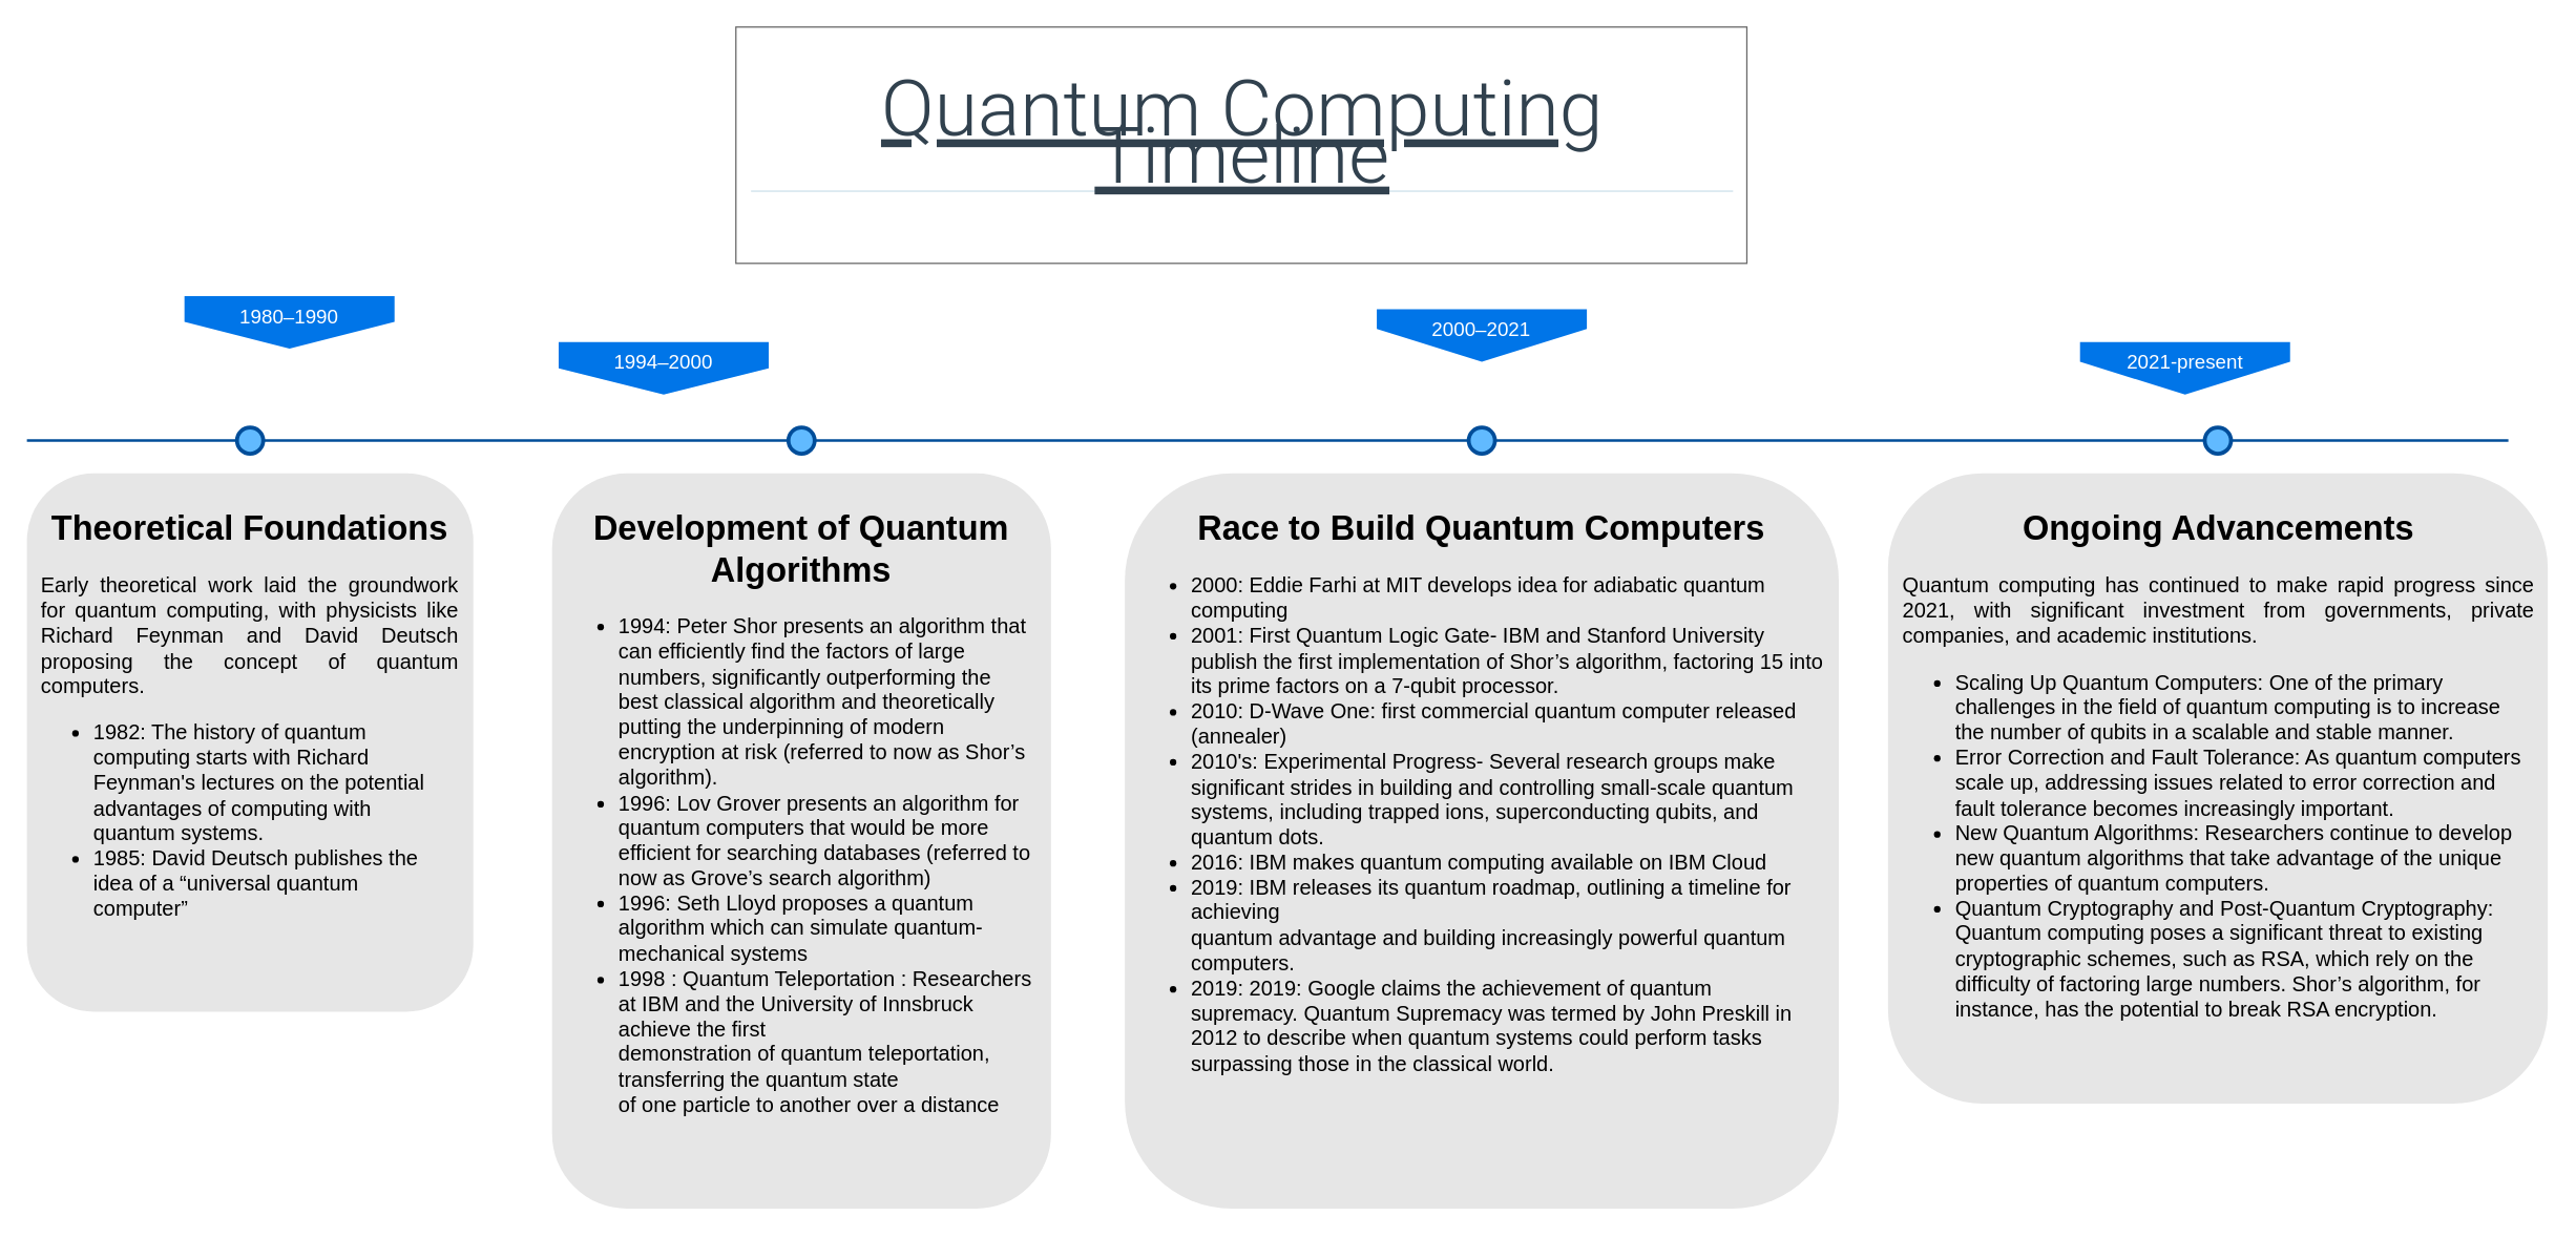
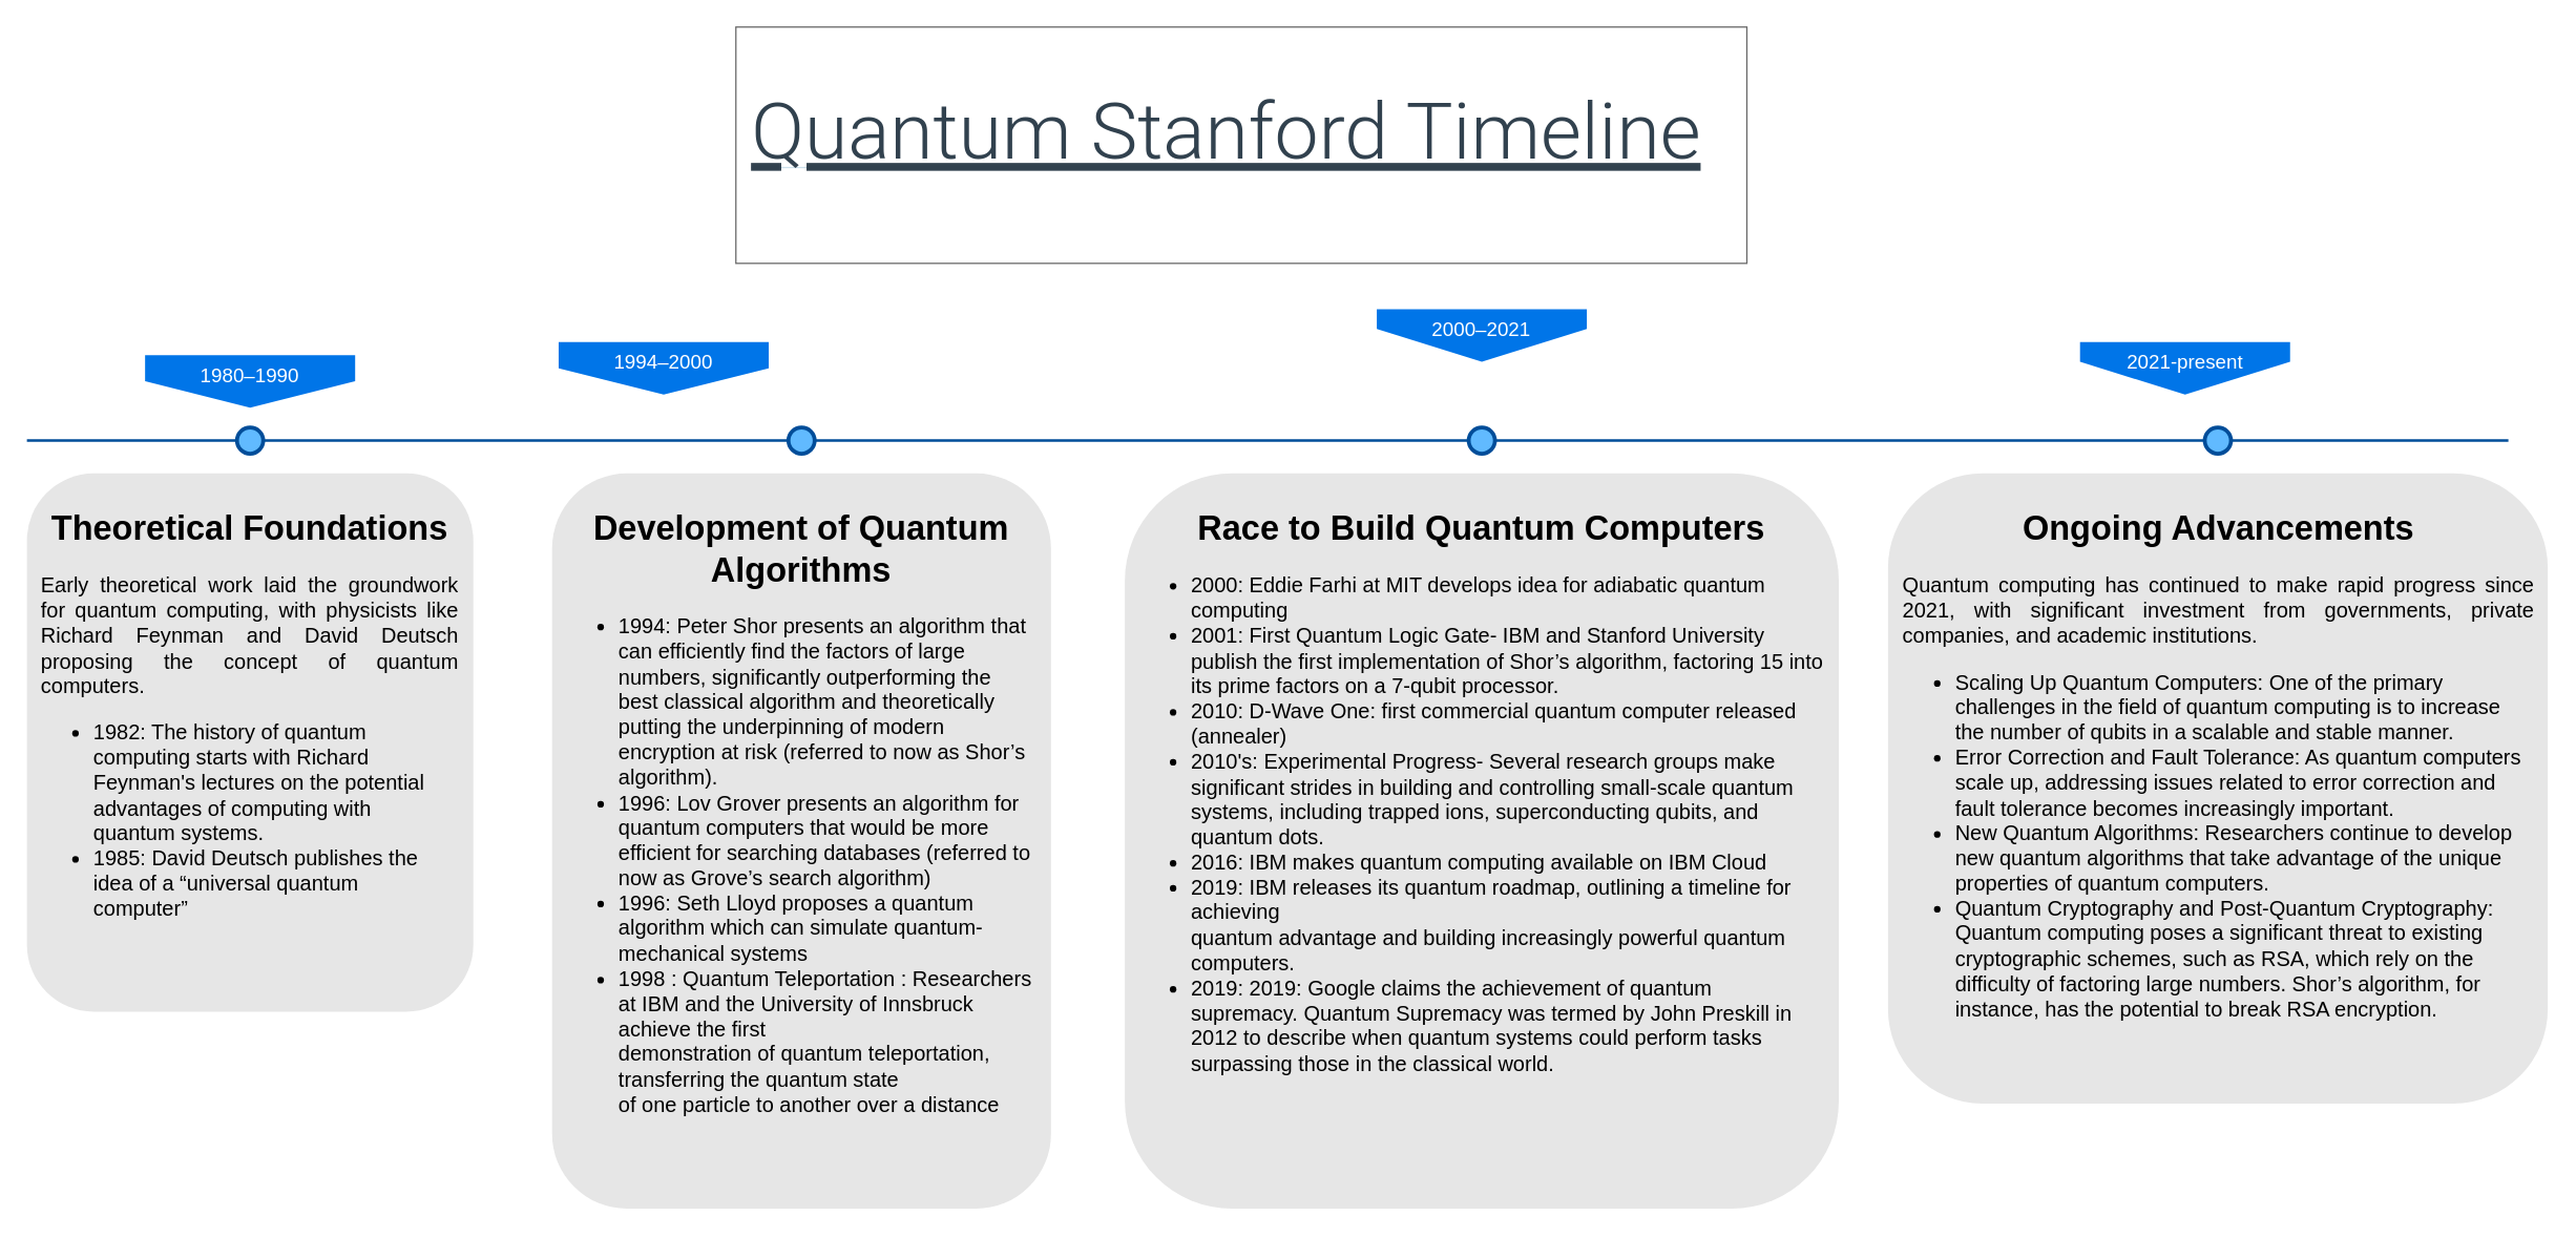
  <mxCell id="0" />
  <mxCell id="1" parent="0" />
  <mxCell id="2" value="" style="line;strokeWidth=2;html=1;fillColor=none;fontSize=28;fontColor=#004D99;strokeColor=#004D99;" parent="1" vertex="1"><mxGeometry x="20" y="330" width="1890" height="10" as="geometry" /></mxCell>
  <mxCell id="3" value="" style="ellipse;whiteSpace=wrap;html=1;fillColor=#61BAFF;fontSize=28;fontColor=#004D99;strokeWidth=3;strokeColor=#004D99;" parent="1" vertex="1"><mxGeometry x="180" y="325" width="20" height="20" as="geometry" /></mxCell>
  <mxCell id="4" value="&lt;h1&gt;Theoretical Foundations&lt;/h1&gt;&lt;p style=&quot;font-size: 16px;&quot; align=&quot;justify&quot;&gt;&lt;font style=&quot;font-size: 16px;&quot;&gt;Early theoretical work laid the groundwork for quantum computing, with physicists like Richard Feynman and David Deutsch proposing the concept of quantum computers.&lt;/font&gt;&lt;/p&gt;&lt;div style=&quot;font-size: 16px;&quot; align=&quot;left&quot;&gt;&lt;ul&gt;&lt;li&gt;&lt;font style=&quot;font-size: 16px;&quot;&gt;1982: The history of quantum computing starts with Richard Feynman's lectures on the potential advantages of computing with quantum systems. &lt;br&gt;&lt;/font&gt;&lt;/li&gt;&lt;li&gt;&lt;font style=&quot;font-size: 16px;&quot;&gt;1985: David Deutsch publishes the idea of a “universal quantum computer”&lt;/font&gt;&lt;br&gt;&lt;br&gt;&lt;/li&gt;&lt;/ul&gt;&lt;/div&gt;" style="text;html=1;spacing=5;spacingTop=0;whiteSpace=wrap;overflow=hidden;strokeColor=none;strokeWidth=3;fillColor=#E6E6E6;fontSize=13;fontColor=#000000;align=center;rounded=1;verticalAlign=top;spacingRight=7;spacingLeft=7;" parent="1" vertex="1"><mxGeometry x="20" y="360" width="340" height="410" as="geometry" /></mxCell>
  <mxCell id="5" value="" style="ellipse;whiteSpace=wrap;html=1;fillColor=#61BAFF;fontSize=28;fontColor=#004D99;strokeWidth=3;strokeColor=#004D99;" vertex="1" parent="1"><mxGeometry x="600" y="325" width="20" height="20" as="geometry" /></mxCell>
  <mxCell id="6" value="&lt;span&gt;1994–2000&lt;br&gt;&lt;/span&gt;" style="shape=offPageConnector;whiteSpace=wrap;html=1;fillColor=#0075E8;fontSize=15;fontColor=#FFFFFF;size=0.5;verticalAlign=top;strokeColor=none;" vertex="1" parent="1"><mxGeometry x="425" y="260" width="160" height="40" as="geometry" /></mxCell>
  <mxCell id="7" value="&lt;h1&gt;Development of Quantum Algorithms&lt;/h1&gt;&lt;div align=&quot;left&quot; style=&quot;font-size: 16px;&quot;&gt;&lt;ul&gt;&lt;li&gt;1994: Peter Shor presents an algorithm that can efficiently find the factors of large numbers, significantly outperforming the best classical algorithm and theoretically putting the underpinning of modern encryption at risk (referred to now as Shor’s algorithm).&lt;/li&gt;&lt;li&gt;1996: Lov Grover presents an algorithm for quantum computers that would be more efficient for searching databases (referred to now as Grove’s search algorithm)&lt;/li&gt;&lt;li&gt;1996: Seth Lloyd proposes a quantum algorithm which can simulate quantum-mechanical systems&lt;/li&gt;&lt;li&gt;1998 : Quantum Teleportation : Researchers at IBM and the University of Innsbruck achieve the first &lt;br&gt;demonstration of quantum teleportation, transferring the quantum state &lt;br&gt;of one particle to another over a distance&lt;/li&gt;&lt;/ul&gt;&lt;/div&gt;" style="text;html=1;spacing=5;spacingTop=0;overflow=hidden;strokeColor=none;strokeWidth=3;fillColor=#E6E6E6;fontSize=13;fontColor=#000000;align=center;rounded=1;verticalAlign=top;whiteSpace=wrap;spacingLeft=7;spacingRight=7;" vertex="1" parent="1"><mxGeometry x="420" y="360" width="380" height="560" as="geometry" /></mxCell>
  <mxCell id="8" value="" style="ellipse;whiteSpace=wrap;html=1;fillColor=#61BAFF;fontSize=28;fontColor=#004D99;strokeWidth=3;strokeColor=#004D99;" vertex="1" parent="1"><mxGeometry x="1678.75" y="325" width="20" height="20" as="geometry" /></mxCell>
  <mxCell id="9" value="&lt;span&gt;2021-present&lt;br&gt;&lt;/span&gt;" style="shape=offPageConnector;whiteSpace=wrap;html=1;fillColor=#0075E8;fontSize=15;fontColor=#FFFFFF;size=0.625;verticalAlign=top;strokeColor=none;" vertex="1" parent="1"><mxGeometry x="1583.75" y="260" width="160" height="40" as="geometry" /></mxCell>
  <mxCell id="10" value="&lt;h1&gt;Ongoing Advancements&lt;/h1&gt;&lt;p style=&quot;font-size: 16px;&quot; align=&quot;justify&quot;&gt;&lt;font style=&quot;font-size: 16px;&quot;&gt;Quantum computing has continued to make rapid progress since 2021, with significant investment from governments, private companies, and academic institutions.&lt;/font&gt;&lt;/p&gt;&lt;div style=&quot;font-size: 16px;&quot; align=&quot;left&quot;&gt;&lt;ul&gt;&lt;li&gt;&lt;font style=&quot;font-size: 16px;&quot;&gt;Scaling Up Quantum Computers: One of the primary challenges in the field of quantum computing is to increase the number of qubits in a scalable and stable manner.&lt;/font&gt;&lt;/li&gt;&lt;li&gt;&lt;font style=&quot;font-size: 16px;&quot;&gt;Error Correction and Fault Tolerance: As quantum computers scale up, addressing issues related to error correction and fault tolerance becomes increasingly important.&lt;br&gt;&lt;/font&gt;&lt;/li&gt;&lt;li&gt;&lt;font style=&quot;font-size: 16px;&quot;&gt;New Quantum Algorithms: Researchers continue to develop new quantum algorithms that take advantage of the unique properties of quantum computers.&lt;/font&gt;&lt;/li&gt;&lt;li&gt;&lt;font style=&quot;font-size: 16px;&quot;&gt;Quantum Cryptography and Post-Quantum Cryptography: Quantum computing poses a significant threat to existing cryptographic schemes, such as RSA, which rely on the difficulty of factoring large numbers. Shor’s algorithm, for instance, has the potential to break RSA encryption.&lt;/font&gt;&lt;br&gt;&lt;/li&gt;&lt;/ul&gt;&lt;/div&gt;&lt;div align=&quot;justify&quot;&gt;&lt;br&gt;&lt;/div&gt;&lt;p align=&quot;left&quot;&gt;&lt;br&gt;&lt;/p&gt;" style="text;html=1;spacing=5;spacingTop=0;whiteSpace=wrap;overflow=hidden;strokeColor=none;strokeWidth=3;fillColor=#E6E6E6;fontSize=13;fontColor=#000000;align=center;rounded=1;spacingLeft=7;spacingRight=7;" vertex="1" parent="1"><mxGeometry x="1437.5" y="360" width="502.5" height="480" as="geometry" /></mxCell>
- <mxCell id="11" value="1980–1990" style="shape=offPageConnector;whiteSpace=wrap;html=1;fillColor=#0075E8;fontSize=15;fontColor=#FFFFFF;size=0.509;verticalAlign=top;strokeColor=none;" vertex="1" parent="1"><mxGeometry x="140" y="225" width="160" height="40" as="geometry" /></mxCell>
+ <mxCell id="11" value="1980–1990" style="shape=offPageConnector;whiteSpace=wrap;html=1;fillColor=#0075E8;fontSize=15;fontColor=#FFFFFF;size=0.509;verticalAlign=top;strokeColor=none;" vertex="1" parent="1"><mxGeometry x="110" y="270" width="160" height="40" as="geometry" /></mxCell>
  <mxCell id="12" value="&lt;span&gt;2000–2021&lt;br&gt;&lt;/span&gt;" style="shape=offPageConnector;whiteSpace=wrap;html=1;fillColor=#0075E8;fontSize=15;fontColor=#FFFFFF;size=0.625;verticalAlign=top;strokeColor=none;" vertex="1" parent="1"><mxGeometry x="1048.13" y="235" width="160" height="40" as="geometry" /></mxCell>
  <mxCell id="13" value="" style="ellipse;whiteSpace=wrap;html=1;fillColor=#61BAFF;fontSize=28;fontColor=#004D99;strokeWidth=3;strokeColor=#004D99;" vertex="1" parent="1"><mxGeometry x="1118.13" y="325" width="20" height="20" as="geometry" /></mxCell>
  <mxCell id="14" value="&lt;h1&gt;Race to Build Quantum Computers&lt;/h1&gt;&lt;div style=&quot;font-size: 16px;&quot; align=&quot;left&quot;&gt;&lt;ul&gt;&lt;li&gt;2000: Eddie Farhi at MIT develops idea for adiabatic quantum computing&lt;/li&gt;&lt;li&gt;2001: First Quantum Logic Gate- IBM and Stanford University publish the first implementation of Shor’s algorithm, factoring 15 into its prime factors on a 7-qubit processor.&lt;/li&gt;&lt;li&gt;2010: D-Wave One: first commercial quantum computer released (annealer)&lt;/li&gt;&lt;li&gt;2010's: Experimental Progress- Several research groups make significant strides in building and controlling small-scale quantum systems, including trapped ions, superconducting qubits, and quantum dots.&lt;/li&gt;&lt;li&gt;2016:&amp;nbsp;IBM makes quantum computing available on IBM Cloud&lt;/li&gt;&lt;li&gt;2019: IBM releases its quantum roadmap, outlining a timeline for achieving &lt;br&gt;quantum advantage and building increasingly powerful quantum computers.&lt;/li&gt;&lt;li&gt;2019: 2019: Google claims the achievement of quantum supremacy. Quantum Supremacy was termed by John Preskill in 2012 to describe when quantum systems could perform tasks surpassing those in the classical world.&lt;br&gt;&lt;/li&gt;&lt;/ul&gt;&lt;/div&gt;" style="text;html=1;spacing=5;spacingTop=0;whiteSpace=wrap;overflow=hidden;strokeColor=none;strokeWidth=3;fillColor=#E6E6E6;fontSize=13;fontColor=#000000;align=center;rounded=1;spacingLeft=7;spacingRight=7;" vertex="1" parent="1"><mxGeometry x="856.25" y="360" width="543.75" height="560" as="geometry" /></mxCell>
- <mxCell id="15" value="&lt;h2 align=&quot;center&quot; style=&quot;box-sizing: border-box; margin-block: 0.5rem 1rem; font-family: Roboto; font-weight: 300; line-height: 36px; color: rgb(49, 65, 78); font-size: 60px; font-style: normal; border-bottom: 1px solid rgb(204, 224, 235); padding-bottom: 8px; font-variant-ligatures: normal; font-variant-caps: normal; letter-spacing: normal; text-indent: 0px; text-transform: none; word-spacing: 0px; -webkit-text-stroke-width: 0px; white-space: normal; background-color: rgb(255, 255, 255); text-decoration-thickness: initial; text-decoration-style: initial; text-decoration-color: initial;&quot;&gt;&lt;span style=&quot;box-sizing: border-box;&quot; data-sheets-hyperlink=&quot;https://app.ahrefs.com/keywords-explorer/google/us/overview?keyword=quantum%20computing%20timeline&quot; data-sheets-userformat=&quot;{&amp;quot;2&amp;quot;:1391555,&amp;quot;3&amp;quot;:{&amp;quot;1&amp;quot;:0},&amp;quot;4&amp;quot;:{&amp;quot;1&amp;quot;:2,&amp;quot;2&amp;quot;:11982760},&amp;quot;9&amp;quot;:0,&amp;quot;10&amp;quot;:1,&amp;quot;11&amp;quot;:4,&amp;quot;12&amp;quot;:0,&amp;quot;14&amp;quot;:{&amp;quot;1&amp;quot;:2,&amp;quot;2&amp;quot;:0},&amp;quot;15&amp;quot;:&amp;quot;Calibri&amp;quot;,&amp;quot;16&amp;quot;:12,&amp;quot;19&amp;quot;:0,&amp;quot;21&amp;quot;:0,&amp;quot;23&amp;quot;:1}&quot; data-sheets-value=&quot;{&amp;quot;1&amp;quot;:2,&amp;quot;2&amp;quot;:&amp;quot;quantum computing timeline&amp;quot;}&quot;&gt;&lt;u&gt;Quantum Computing Timeline&lt;/u&gt;&lt;/span&gt;&lt;/h2&gt;" style="strokeWidth=1;shadow=0;dashed=0;align=center;html=1;shape=mxgraph.mockup.text.textBox;fontColor=#666666;align=left;fontSize=17;spacingLeft=10;spacingTop=-3;whiteSpace=wrap;strokeColor=#666666;mainText=;spacingRight=10;" vertex="1" parent="1"><mxGeometry x="560" y="20" width="770" height="180" as="geometry" /></mxCell>
+ <mxCell id="15" value="&lt;h2 align=&quot;center&quot; style=&quot;box-sizing: border-box; margin-block: 0.5rem 1rem; font-family: Roboto; font-weight: 300; line-height: 36px; color: rgb(49, 65, 78); font-size: 60px; font-style: normal; border-bottom: 1px solid rgb(204, 224, 235); padding-bottom: 8px; font-variant-ligatures: normal; font-variant-caps: normal; letter-spacing: normal; text-indent: 0px; text-transform: none; word-spacing: 0px; -webkit-text-stroke-width: 0px; white-space: normal; background-color: rgb(255, 255, 255); text-decoration-thickness: initial; text-decoration-style: initial; text-decoration-color: initial;&quot;&gt;&lt;span style=&quot;box-sizing: border-box;&quot; data-sheets-hyperlink=&quot;https://app.ahrefs.com/keywords-explorer/google/us/overview?keyword=quantum%20computing%20timeline&quot; data-sheets-userformat=&quot;{&amp;quot;2&amp;quot;:1391555,&amp;quot;3&amp;quot;:{&amp;quot;1&amp;quot;:0},&amp;quot;4&amp;quot;:{&amp;quot;1&amp;quot;:2,&amp;quot;2&amp;quot;:11982760},&amp;quot;9&amp;quot;:0,&amp;quot;10&amp;quot;:1,&amp;quot;11&amp;quot;:4,&amp;quot;12&amp;quot;:0,&amp;quot;14&amp;quot;:{&amp;quot;1&amp;quot;:2,&amp;quot;2&amp;quot;:0},&amp;quot;15&amp;quot;:&amp;quot;Calibri&amp;quot;,&amp;quot;16&amp;quot;:12,&amp;quot;19&amp;quot;:0,&amp;quot;21&amp;quot;:0,&amp;quot;23&amp;quot;:1}&quot; data-sheets-value=&quot;{&amp;quot;1&amp;quot;:2,&amp;quot;2&amp;quot;:&amp;quot;quantum computing timeline&amp;quot;}&quot;&gt;&lt;u&gt;Quantum Stanford Timeline&lt;/u&gt;&lt;/span&gt;&lt;/h2&gt;" style="strokeWidth=1;shadow=0;dashed=0;align=center;html=1;shape=mxgraph.mockup.text.textBox;fontColor=#666666;align=left;fontSize=17;spacingLeft=10;spacingTop=-3;whiteSpace=wrap;strokeColor=#666666;mainText=;spacingRight=10;" vertex="1" parent="1"><mxGeometry x="560" y="20" width="770" height="180" as="geometry" /></mxCell>
